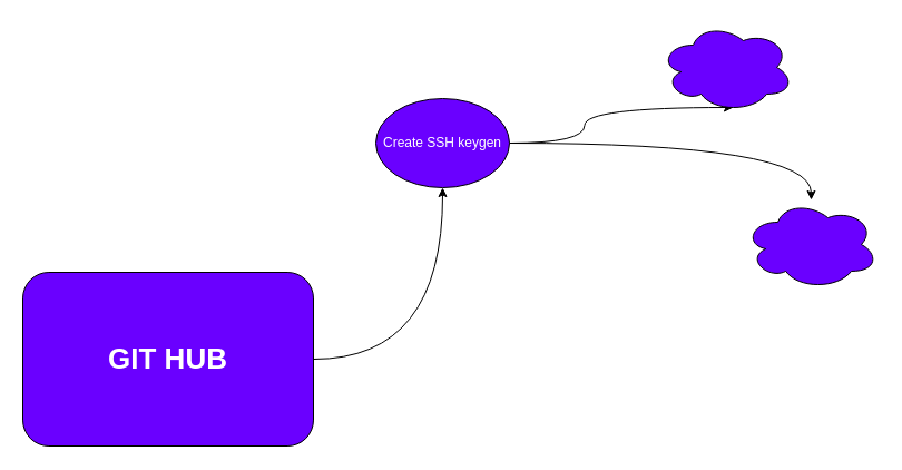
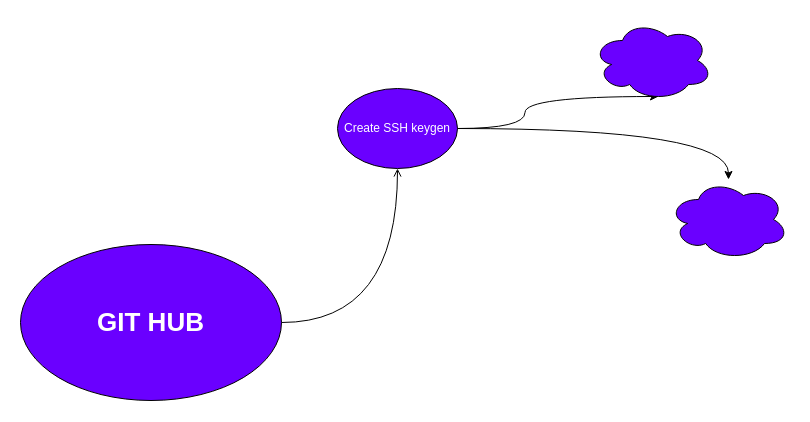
  <mxCell id="0" />
  <mxCell id="1" parent="0" />
- <mxCell id="2" value="" style="edgeStyle=orthogonalEdgeStyle;rounded=0;orthogonalLoop=1;jettySize=auto;html=1;curved=1;" edge="1" parent="1" source="3" target="6"><mxGeometry relative="1" as="geometry" /></mxCell>
- <mxCell id="3" value="&lt;b style=&quot;font-size: 26px;&quot;&gt;GIT HUB&lt;br style=&quot;font-size: 26px;&quot;&gt;&lt;/b&gt;" style="whiteSpace=wrap;html=1;fillColor=#6a00ff;fontColor=#ffffff;strokeColor=default;fontSize=26;rounded=1;" vertex="1" parent="1"><mxGeometry x="20" y="244" width="261" height="156" as="geometry" /></mxCell>
+ <mxCell id="2" value="" style="edgeStyle=orthogonalEdgeStyle;rounded=0;orthogonalLoop=1;jettySize=auto;html=1;curved=1;endArrow=open;" edge="1" parent="1" source="3" target="6"><mxGeometry relative="1" as="geometry" /></mxCell>
+ <mxCell id="3" value="&lt;b style=&quot;font-size: 26px;&quot;&gt;GIT HUB&lt;br style=&quot;font-size: 26px;&quot;&gt;&lt;/b&gt;" style="ellipse;whiteSpace=wrap;html=1;fillColor=#6a00ff;fontColor=#ffffff;strokeColor=default;fontSize=26;" vertex="1" parent="1"><mxGeometry x="20" y="244" width="261" height="156" as="geometry" /></mxCell>
  <mxCell id="4" value="" style="rounded=0;orthogonalLoop=1;jettySize=auto;html=1;entryX=0.55;entryY=0.95;entryDx=0;entryDy=0;entryPerimeter=0;edgeStyle=orthogonalEdgeStyle;curved=1;" edge="1" parent="1" source="6" target="7"><mxGeometry relative="1" as="geometry" /></mxCell>
  <mxCell id="5" value="" style="edgeStyle=orthogonalEdgeStyle;rounded=0;orthogonalLoop=1;jettySize=auto;html=1;curved=1;" edge="1" parent="1" source="6" target="8"><mxGeometry relative="1" as="geometry" /></mxCell>
  <mxCell id="6" value="Create SSH keygen" style="ellipse;whiteSpace=wrap;html=1;fillColor=#6a00ff;fontColor=#ffffff;strokeColor=default;" vertex="1" parent="1"><mxGeometry x="337" y="88" width="120" height="80" as="geometry" /></mxCell>
  <mxCell id="7" value="" style="ellipse;shape=cloud;whiteSpace=wrap;html=1;fillColor=#6a00ff;fontColor=#ffffff;" vertex="1" parent="1"><mxGeometry x="592" y="20" width="120" height="80" as="geometry" /></mxCell>
  <mxCell id="8" value="" style="ellipse;shape=cloud;whiteSpace=wrap;html=1;fillColor=#6a00ff;fontColor=#ffffff;" vertex="1" parent="1"><mxGeometry x="668" y="179" width="120" height="80" as="geometry" /></mxCell>
